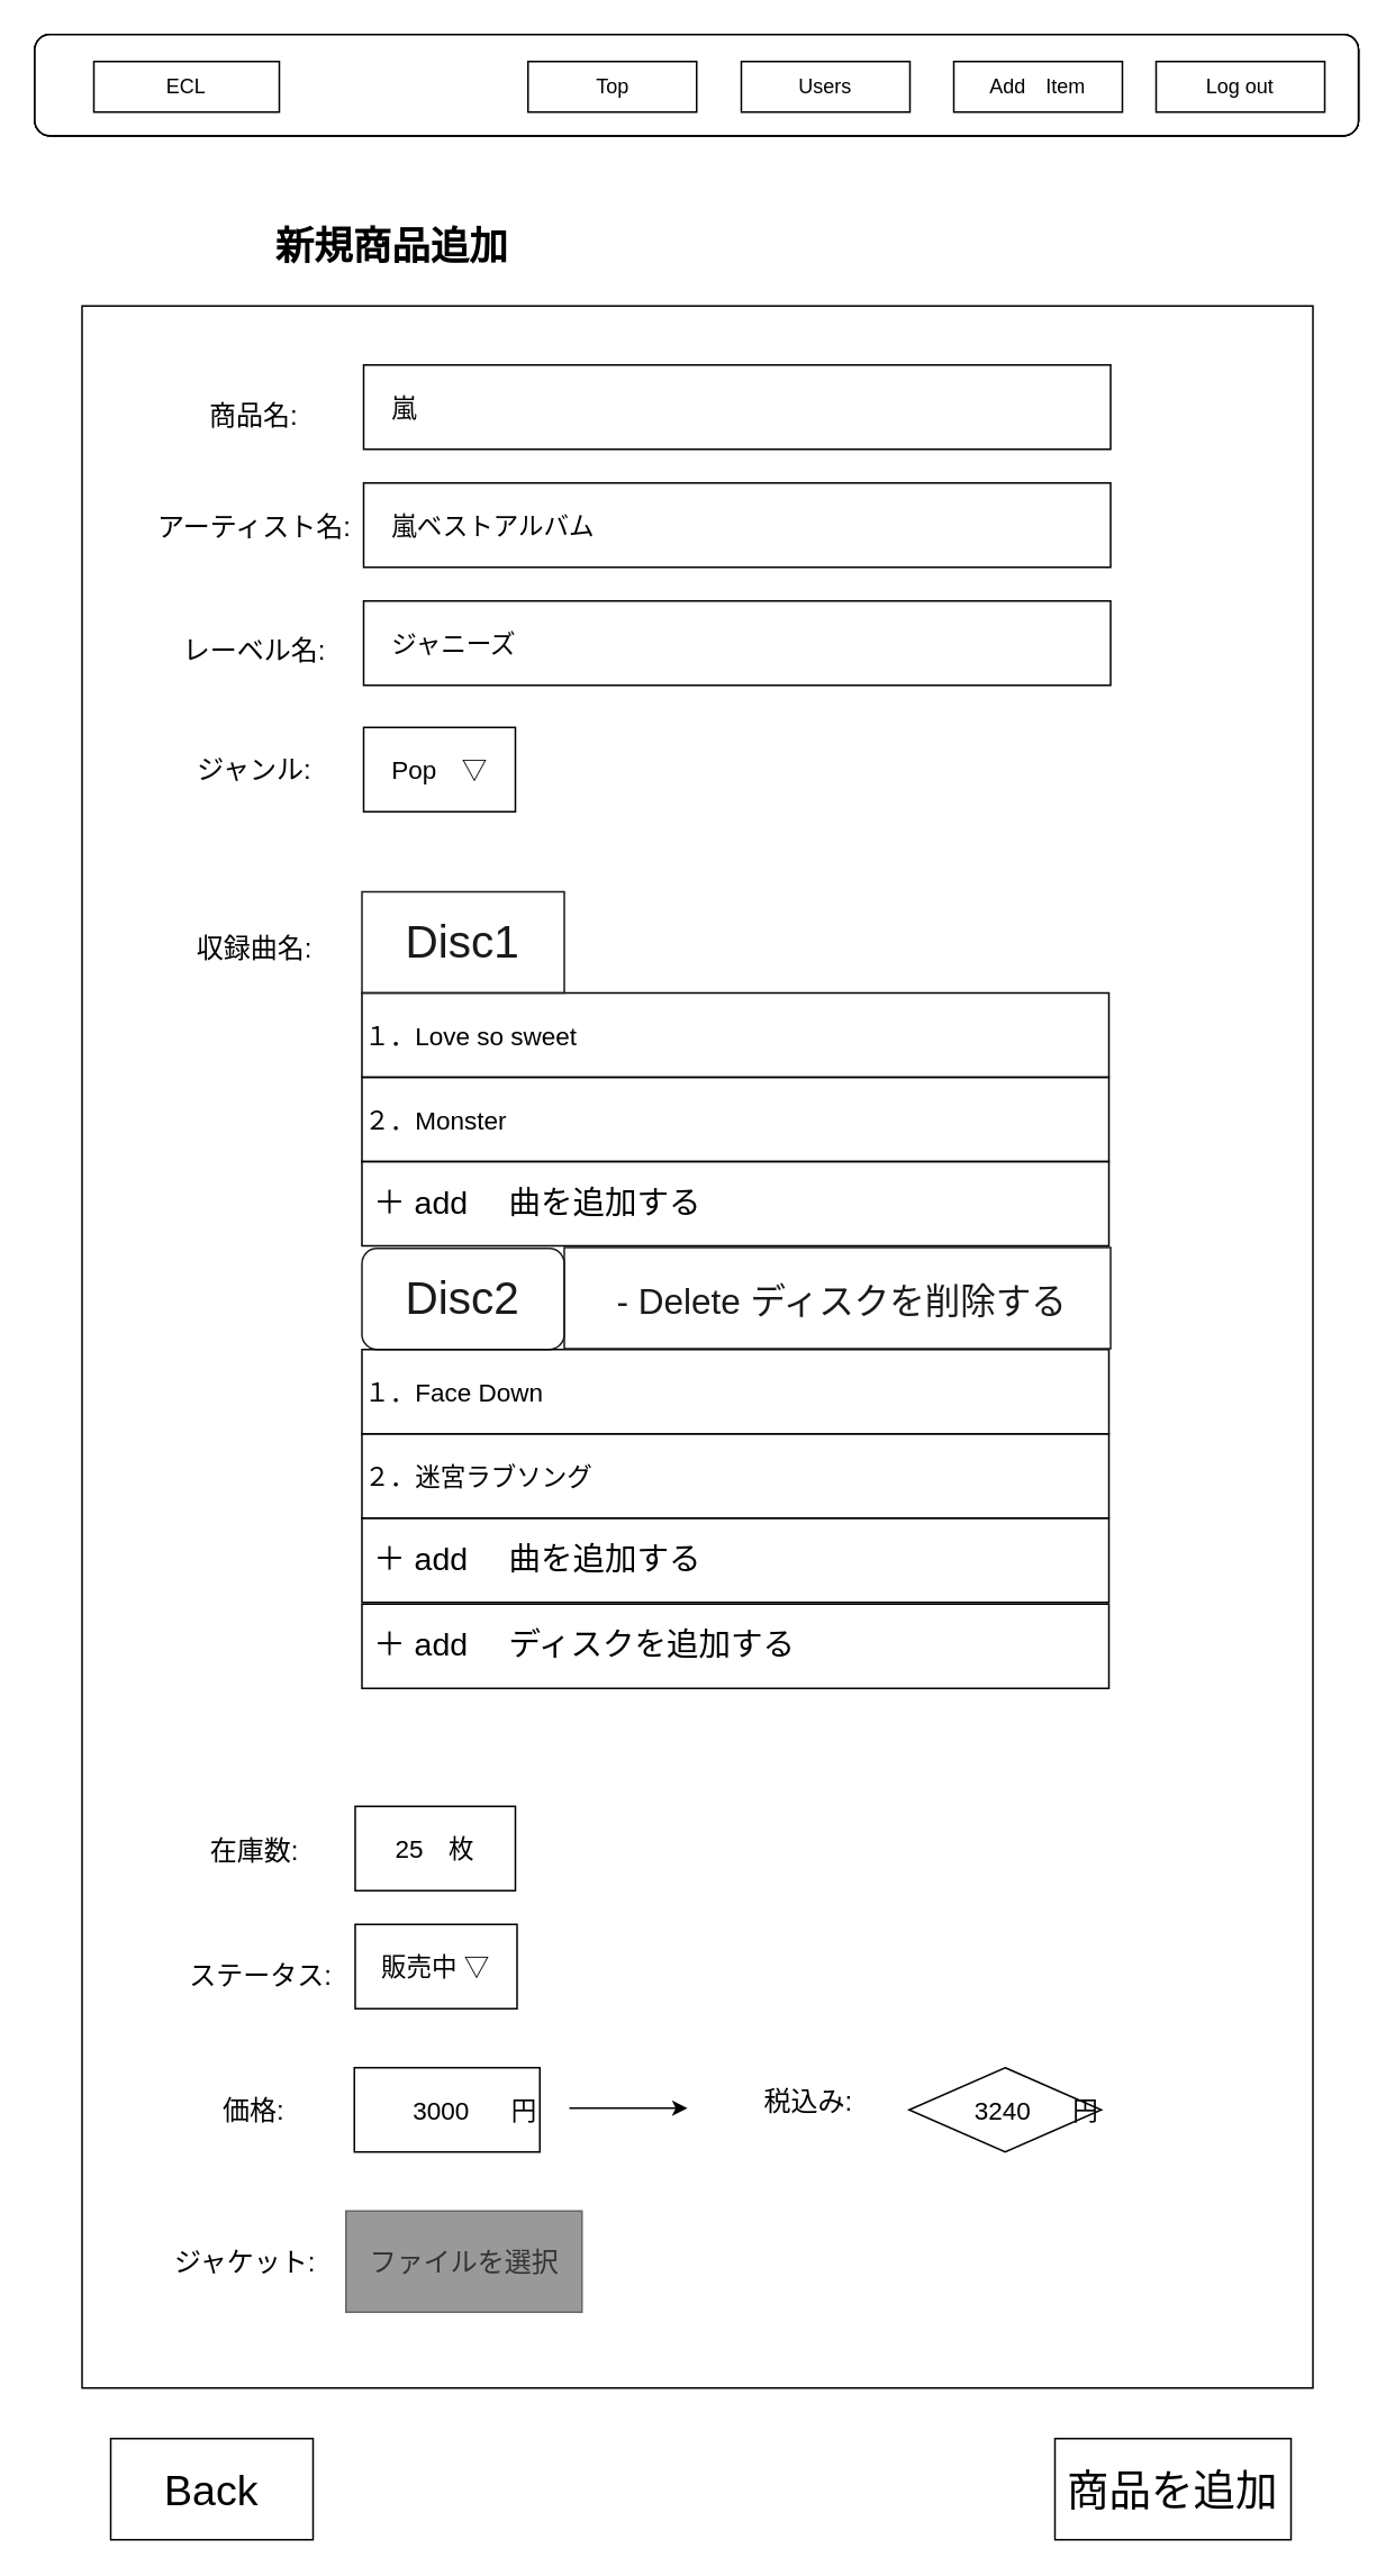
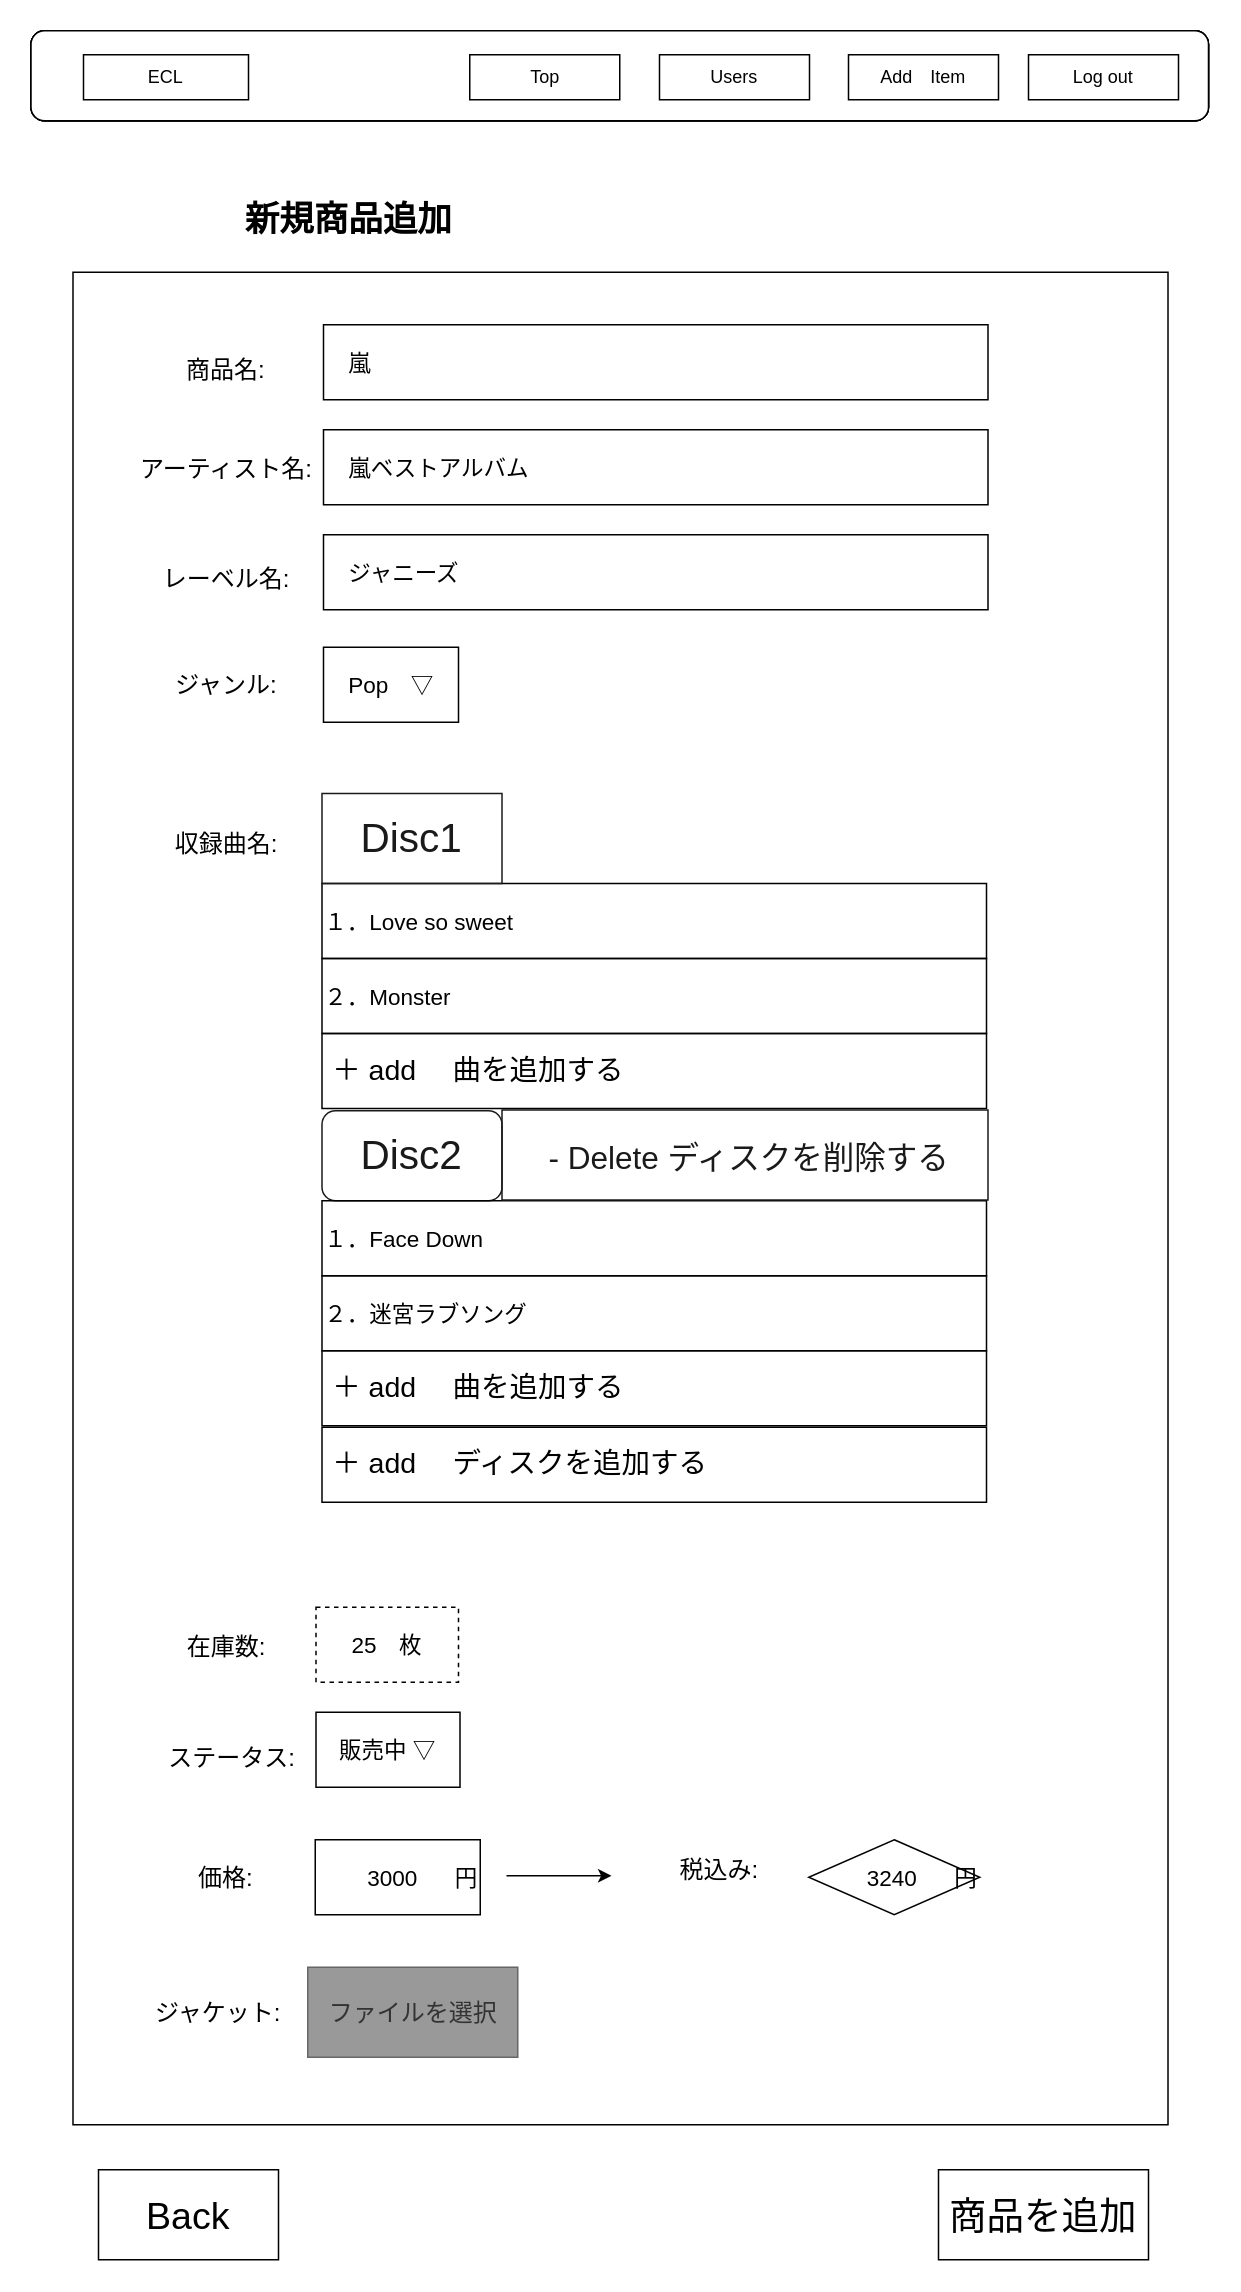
  <mxCell id="0" />
  <mxCell id="1" parent="0" />
  <mxCell id="2" value="" style="rounded=1;whiteSpace=wrap;html=1;" parent="1" vertex="1"><mxGeometry x="20" y="20" width="785" height="60" as="geometry" /></mxCell>
  <mxCell id="3" value="ECL" style="rounded=0;whiteSpace=wrap;html=1;" parent="1" vertex="1"><mxGeometry x="55" y="36" width="110" height="30" as="geometry" /></mxCell>
  <mxCell id="4" value="Top" style="rounded=0;whiteSpace=wrap;html=1;" parent="1" vertex="1"><mxGeometry x="312.5" y="36" width="100" height="30" as="geometry" /></mxCell>
  <mxCell id="5" value="Cart" style="rounded=0;whiteSpace=wrap;html=1;" parent="1" vertex="1"><mxGeometry x="565" y="36" width="100" height="30" as="geometry" /></mxCell>
  <mxCell id="6" value="Log out" style="rounded=0;whiteSpace=wrap;html=1;" parent="1" vertex="1"><mxGeometry x="685" y="36" width="100" height="30" as="geometry" /></mxCell>
  <mxCell id="7" value="My page" style="rounded=0;whiteSpace=wrap;html=1;" parent="1" vertex="1"><mxGeometry x="439" y="36" width="100" height="30" as="geometry" /></mxCell>
  <mxCell id="8" value="" style="rounded=1;whiteSpace=wrap;html=1;" parent="1" vertex="1"><mxGeometry x="20" y="20" width="785" height="60" as="geometry" /></mxCell>
  <mxCell id="9" value="ECL" style="rounded=0;whiteSpace=wrap;html=1;" parent="1" vertex="1"><mxGeometry x="55" y="36" width="110" height="30" as="geometry" /></mxCell>
  <mxCell id="10" value="Top" style="rounded=0;whiteSpace=wrap;html=1;" parent="1" vertex="1"><mxGeometry x="312.5" y="36" width="100" height="30" as="geometry" /></mxCell>
  <mxCell id="11" value="Add" style="rounded=0;whiteSpace=wrap;html=1;" parent="1" vertex="1"><mxGeometry x="565" y="36" width="100" height="30" as="geometry" /></mxCell>
  <mxCell id="12" value="Log out" style="rounded=0;whiteSpace=wrap;html=1;" parent="1" vertex="1"><mxGeometry x="685" y="36" width="100" height="30" as="geometry" /></mxCell>
  <mxCell id="13" value="Users" style="rounded=0;whiteSpace=wrap;html=1;" parent="1" vertex="1"><mxGeometry x="439" y="36" width="100" height="30" as="geometry" /></mxCell>
  <mxCell id="14" value="" style="rounded=0;whiteSpace=wrap;html=1;fillColor=none;" parent="1" vertex="1"><mxGeometry x="48" y="181" width="730" height="1235" as="geometry" /></mxCell>
  <mxCell id="15" value="" style="rounded=1;whiteSpace=wrap;html=1;" parent="1" vertex="1"><mxGeometry x="20" y="20" width="785" height="60" as="geometry" /></mxCell>
  <mxCell id="16" value="ECL" style="rounded=0;whiteSpace=wrap;html=1;" parent="1" vertex="1"><mxGeometry x="55" y="36" width="110" height="30" as="geometry" /></mxCell>
  <mxCell id="17" value="Top" style="rounded=0;whiteSpace=wrap;html=1;" parent="1" vertex="1"><mxGeometry x="312.5" y="36" width="100" height="30" as="geometry" /></mxCell>
  <mxCell id="18" value="Cart" style="rounded=0;whiteSpace=wrap;html=1;" parent="1" vertex="1"><mxGeometry x="565" y="36" width="100" height="30" as="geometry" /></mxCell>
  <mxCell id="19" value="Log out" style="rounded=0;whiteSpace=wrap;html=1;" parent="1" vertex="1"><mxGeometry x="685" y="36" width="100" height="30" as="geometry" /></mxCell>
  <mxCell id="20" value="My page" style="rounded=0;whiteSpace=wrap;html=1;" parent="1" vertex="1"><mxGeometry x="439" y="36" width="100" height="30" as="geometry" /></mxCell>
  <mxCell id="21" value="&lt;font style=&quot;font-size: 25px&quot;&gt;Back&lt;/font&gt;" style="rounded=0;whiteSpace=wrap;html=1;" parent="1" vertex="1"><mxGeometry x="65" y="1446" width="120" height="60" as="geometry" /></mxCell>
  <mxCell id="22" value="" style="rounded=1;whiteSpace=wrap;html=1;" parent="1" vertex="1"><mxGeometry x="20" y="20" width="785" height="60" as="geometry" /></mxCell>
  <mxCell id="23" value="ECL" style="rounded=0;whiteSpace=wrap;html=1;" parent="1" vertex="1"><mxGeometry x="55" y="36" width="110" height="30" as="geometry" /></mxCell>
  <mxCell id="24" value="Top" style="rounded=0;whiteSpace=wrap;html=1;" parent="1" vertex="1"><mxGeometry x="312.5" y="36" width="100" height="30" as="geometry" /></mxCell>
  <mxCell id="25" value="Add　Item" style="rounded=0;whiteSpace=wrap;html=1;" parent="1" vertex="1"><mxGeometry x="565" y="36" width="100" height="30" as="geometry" /></mxCell>
  <mxCell id="26" value="Log out" style="rounded=0;whiteSpace=wrap;html=1;" parent="1" vertex="1"><mxGeometry x="685" y="36" width="100" height="30" as="geometry" /></mxCell>
  <mxCell id="27" value="Users" style="rounded=0;whiteSpace=wrap;html=1;" parent="1" vertex="1"><mxGeometry x="439" y="36" width="100" height="30" as="geometry" /></mxCell>
  <mxCell id="28" value="&lt;b&gt;&lt;font style=&quot;font-size: 23px&quot;&gt;新規商品追加&lt;/font&gt;&lt;/b&gt;" style="rounded=0;whiteSpace=wrap;html=1;strokeColor=none;fillColor=none;fontSize=16;" parent="1" vertex="1"><mxGeometry x="72" y="116" width="320" height="60" as="geometry" /></mxCell>
  <mxCell id="29" value="ファイルを選択" style="rounded=0;whiteSpace=wrap;html=1;strokeColor=#666666;fillColor=#999999;fontSize=16;fontColor=#333333;" parent="1" vertex="1"><mxGeometry x="204.5" y="1311" width="140" height="60" as="geometry" /></mxCell>
  <mxCell id="30" value="&lt;font style=&quot;font-size: 16px;&quot;&gt;商品名:&lt;/font&gt;" style="rounded=0;whiteSpace=wrap;html=1;strokeColor=none;fillColor=none;fontSize=16;" parent="1" vertex="1"><mxGeometry x="90" y="216" width="120" height="60" as="geometry" /></mxCell>
  <mxCell id="31" value="ジャンル:" style="text;html=1;fontSize=16;align=center;" parent="1" vertex="1"><mxGeometry x="95" y="440" width="110" height="30" as="geometry" /></mxCell>
  <mxCell id="32" value="収録曲名:" style="text;html=1;fontSize=16;align=center;" parent="1" vertex="1"><mxGeometry x="95" y="546" width="110" height="30" as="geometry" /></mxCell>
  <mxCell id="33" value="レーベル名:" style="text;html=1;fontSize=16;align=center;" parent="1" vertex="1"><mxGeometry x="95" y="368.5" width="110" height="30" as="geometry" /></mxCell>
  <mxCell id="34" value="アーティスト名:" style="text;html=1;fontSize=16;align=center;" parent="1" vertex="1"><mxGeometry x="95" y="296" width="110" height="30" as="geometry" /></mxCell>
  <mxCell id="35" value="&lt;div style=&quot;text-align: center&quot;&gt;&lt;span&gt;ステータス:&lt;/span&gt;&lt;/div&gt;" style="text;html=1;fontSize=16;direction=south;" parent="1" vertex="1"><mxGeometry x="109.5" y="1155" width="88" height="110" as="geometry" /></mxCell>
  <mxCell id="36" value="在庫数:" style="text;html=1;fontSize=16;align=center;" parent="1" vertex="1"><mxGeometry x="94.5" y="1081" width="110" height="30" as="geometry" /></mxCell>
  <mxCell id="37" value="&lt;div style=&quot;text-align: left&quot;&gt;&lt;span&gt;　嵐&lt;/span&gt;&lt;/div&gt;" style="rounded=0;whiteSpace=wrap;html=1;strokeColor=#000000;fillColor=none;fontSize=15;align=left;" parent="1" vertex="1"><mxGeometry x="215" y="216" width="443" height="50" as="geometry" /></mxCell>
  <mxCell id="38" value="&lt;div style=&quot;text-align: left&quot;&gt;&lt;span&gt;　嵐ベストアルバム&lt;/span&gt;&lt;/div&gt;" style="rounded=0;whiteSpace=wrap;html=1;strokeColor=#000000;fillColor=none;fontSize=15;align=left;" parent="1" vertex="1"><mxGeometry x="215" y="286" width="443" height="50" as="geometry" /></mxCell>
  <mxCell id="39" value="　ジャニーズ" style="rounded=0;whiteSpace=wrap;html=1;strokeColor=#000000;fillColor=none;fontSize=15;align=left;" parent="1" vertex="1"><mxGeometry x="215" y="356" width="443" height="50" as="geometry" /></mxCell>
  <mxCell id="40" value="&lt;div style=&quot;text-align: left&quot;&gt;&lt;span&gt;　Pop　▽&lt;/span&gt;&lt;/div&gt;" style="rounded=0;whiteSpace=wrap;html=1;strokeColor=#000000;fillColor=none;fontSize=15;align=left;" parent="1" vertex="1"><mxGeometry x="215" y="431" width="90" height="50" as="geometry" /></mxCell>
  <mxCell id="41" value="&lt;div style=&quot;text-align: left&quot;&gt;１．Love so sweet&lt;/div&gt;" style="rounded=0;whiteSpace=wrap;html=1;strokeColor=#000000;fillColor=none;fontSize=15;align=left;" parent="1" vertex="1"><mxGeometry x="214" y="588.5" width="443" height="50" as="geometry" /></mxCell>
- <mxCell id="42" value="25　枚" style="rounded=0;whiteSpace=wrap;html=1;strokeColor=#000000;fillColor=none;fontSize=15;" parent="1" vertex="1"><mxGeometry x="210" y="1071" width="95" height="50" as="geometry" /></mxCell>
+ <mxCell id="42" value="25　枚" style="rounded=0;whiteSpace=wrap;html=1;strokeColor=#000000;fillColor=none;fontSize=15;dashed=1;" parent="1" vertex="1"><mxGeometry x="210" y="1071" width="95" height="50" as="geometry" /></mxCell>
  <mxCell id="43" value="販売中 ▽" style="rounded=0;whiteSpace=wrap;html=1;strokeColor=#000000;fillColor=none;fontSize=15;" parent="1" vertex="1"><mxGeometry x="210" y="1141" width="96" height="50" as="geometry" /></mxCell>
  <mxCell id="44" value="ジャケット:" style="rounded=0;whiteSpace=wrap;html=1;strokeColor=none;fillColor=none;fontSize=16;align=center;" parent="1" vertex="1"><mxGeometry x="84.5" y="1311" width="120" height="60" as="geometry" /></mxCell>
  <mxCell id="45" value="価格:" style="rounded=0;whiteSpace=wrap;html=1;strokeColor=none;fillColor=none;fontSize=16;align=center;" parent="1" vertex="1"><mxGeometry x="89.5" y="1221" width="120" height="60" as="geometry" /></mxCell>
  <mxCell id="46" value="" style="edgeStyle=orthogonalEdgeStyle;rounded=0;orthogonalLoop=1;jettySize=auto;html=1;fontSize=16;" parent="1" edge="1"><mxGeometry relative="1" as="geometry"><mxPoint x="337" y="1250" as="sourcePoint" /><mxPoint x="407" y="1250" as="targetPoint" /><Array as="points"><mxPoint x="363.5" y="1250" /><mxPoint x="363.5" y="1250" /></Array></mxGeometry></mxCell>
  <mxCell id="47" value="&lt;div style=&quot;text-align: right&quot;&gt;&lt;span&gt;3000&amp;nbsp; &amp;nbsp; &amp;nbsp; 円&lt;/span&gt;&lt;/div&gt;" style="rounded=0;whiteSpace=wrap;html=1;strokeColor=#000000;fillColor=none;fontSize=15;align=right;" parent="1" vertex="1"><mxGeometry x="209.5" y="1226" width="110" height="50" as="geometry" /></mxCell>
  <mxCell id="48" value="&lt;div style=&quot;text-align: right&quot;&gt;&lt;span&gt;3240&amp;nbsp; &amp;nbsp; &amp;nbsp; 円&lt;/span&gt;&lt;/div&gt;" style="rhombus;whiteSpace=wrap;html=1;strokeColor=#000000;fillColor=none;fontSize=15;align=right;" parent="1" vertex="1"><mxGeometry x="538.5" y="1226" width="114" height="50" as="geometry" /></mxCell>
  <mxCell id="49" value="税込み:" style="rounded=0;whiteSpace=wrap;html=1;strokeColor=none;fillColor=none;fontSize=16;align=center;" parent="1" vertex="1"><mxGeometry x="418.5" y="1216" width="120" height="60" as="geometry" /></mxCell>
  <mxCell id="50" value="&lt;div style=&quot;text-align: left&quot;&gt;２．Monster&lt;/div&gt;" style="rounded=0;whiteSpace=wrap;html=1;strokeColor=#000000;fillColor=none;fontSize=15;align=left;" parent="1" vertex="1"><mxGeometry x="214" y="638.5" width="443" height="50" as="geometry" /></mxCell>
  <mxCell id="51" value="&lt;div style=&quot;text-align: left&quot;&gt;&lt;font style=&quot;font-size: 19px&quot;&gt;&amp;nbsp;＋ add 　曲を追加する&lt;/font&gt;&lt;/div&gt;" style="rounded=0;whiteSpace=wrap;html=1;strokeColor=#000000;fillColor=none;fontSize=15;align=left;" parent="1" vertex="1"><mxGeometry x="214" y="688.5" width="443" height="50" as="geometry" /></mxCell>
  <mxCell id="52" value="&lt;span style=&quot;font-size: 25px&quot;&gt;商品を追加&lt;/span&gt;" style="rounded=0;whiteSpace=wrap;html=1;" parent="1" vertex="1"><mxGeometry x="625" y="1446" width="140" height="60" as="geometry" /></mxCell>
  <mxCell id="53" value="Disc1" style="rounded=0;whiteSpace=wrap;html=1;strokeColor=#1A1A1A;fillColor=none;fontSize=27;fontColor=#1A1A1A;align=center;" vertex="1" parent="1"><mxGeometry x="214" y="528.5" width="120" height="60" as="geometry" /></mxCell>
  <mxCell id="54" value="Disc2" style="whiteSpace=wrap;html=1;strokeColor=#1A1A1A;fillColor=none;fontSize=27;fontColor=#1A1A1A;align=center;rounded=1;" vertex="1" parent="1"><mxGeometry x="214" y="740" width="120" height="60" as="geometry" /></mxCell>
  <mxCell id="55" value="&lt;div style=&quot;text-align: left&quot;&gt;１．Face Down&lt;/div&gt;" style="rounded=0;whiteSpace=wrap;html=1;strokeColor=#000000;fillColor=none;fontSize=15;align=left;" vertex="1" parent="1"><mxGeometry x="214" y="800" width="443" height="50" as="geometry" /></mxCell>
  <mxCell id="56" value="&lt;div style=&quot;text-align: left&quot;&gt;２．迷宮ラブソング&lt;/div&gt;" style="rounded=0;whiteSpace=wrap;html=1;strokeColor=#000000;fillColor=none;fontSize=15;align=left;" vertex="1" parent="1"><mxGeometry x="214" y="850" width="443" height="50" as="geometry" /></mxCell>
  <mxCell id="57" value="&lt;div style=&quot;text-align: left&quot;&gt;&lt;font style=&quot;font-size: 19px&quot;&gt;&amp;nbsp;＋ add 　曲を追加する&lt;/font&gt;&lt;/div&gt;" style="rounded=0;whiteSpace=wrap;html=1;strokeColor=#000000;fillColor=none;fontSize=15;align=left;" vertex="1" parent="1"><mxGeometry x="214" y="900" width="443" height="50" as="geometry" /></mxCell>
  <mxCell id="58" value="&lt;div style=&quot;text-align: left&quot;&gt;&lt;font style=&quot;font-size: 19px&quot;&gt;&amp;nbsp;＋ add 　ディスクを追加する&lt;/font&gt;&lt;/div&gt;" style="rounded=0;whiteSpace=wrap;html=1;strokeColor=#000000;fillColor=none;fontSize=15;align=left;" vertex="1" parent="1"><mxGeometry x="214" y="951" width="443" height="50" as="geometry" /></mxCell>
  <mxCell id="59" value="&lt;span style=&quot;font-size: 21px&quot;&gt;&amp;nbsp;- Delete ディスクを削除する&lt;/span&gt;" style="rounded=0;whiteSpace=wrap;html=1;strokeColor=#1A1A1A;fillColor=none;fontSize=27;fontColor=#1A1A1A;align=center;" vertex="1" parent="1"><mxGeometry x="334" y="739.5" width="324" height="60" as="geometry" /></mxCell>
